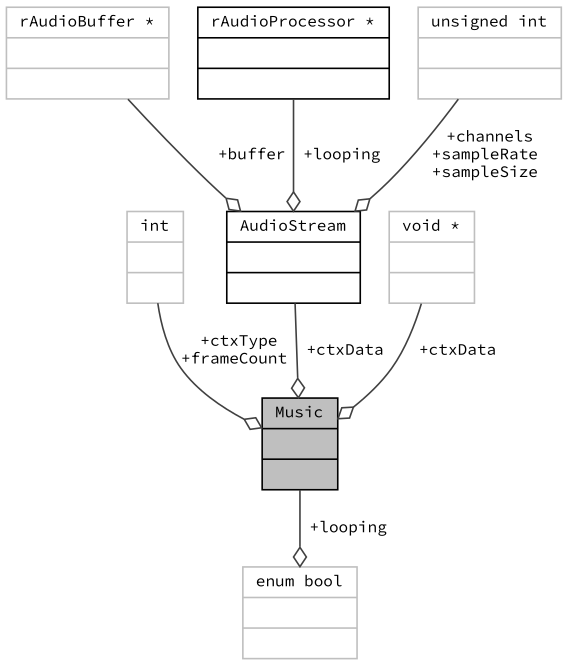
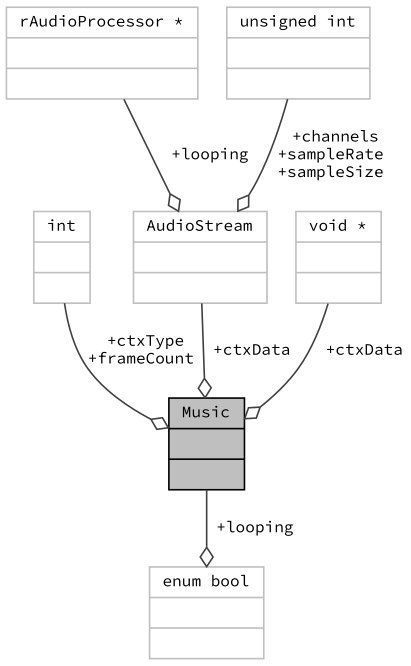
  digraph {
    fontname="Source Code Pro"
    node [color=grey75 fillcolor=white fontname="Source Code Pro" fontsize=10 shape=record style=filled]
    edge [arrowhead=odiamond color=grey25 fontname="Source Code Pro" fontsize=10 labelfontname=Helvetica labelfontsize=10 style=solid]
    n1 [color=black fillcolor=grey75 fontcolor=black height=0.2 label="{Music\n||}" width=0.4]
    n2 [height=0.2 label="{enum bool\n||}" width=0.4]
    n3 [height=0.2 label="{int\n||}" width=0.4]
-   n4 [color=black height=0.2 label="{AudioStream\n||}" width=0.4]
-   n5 [height=0.2 label="{rAudioBuffer *\n||}" width=0.4]
-   n6 [color=black height=0.2 label="{rAudioProcessor *\n||}" width=0.4]
+   n4 [height=0.2 label="{AudioStream\n||}" width=0.4]
+   n6 [height=0.2 label="{rAudioProcessor *\n||}" width=0.4]
    n7 [height=0.2 label="{unsigned int\n||}" width=0.4]
    n8 [height=0.2 label="{void *\n||}" width=0.4]
    n1 -> n2 [label=" +looping"]
    n3 -> n1 [label=" +ctxType\n+frameCount"]
    n4 -> n1 [label=" +ctxData"]
-   n5 -> n4 [label=" +buffer"]
    n6 -> n4 [label=" +looping"]
    n7 -> n4 [label=" +channels\n+sampleRate\n+sampleSize"]
    n8 -> n1 [label=" +ctxData"]
  }
